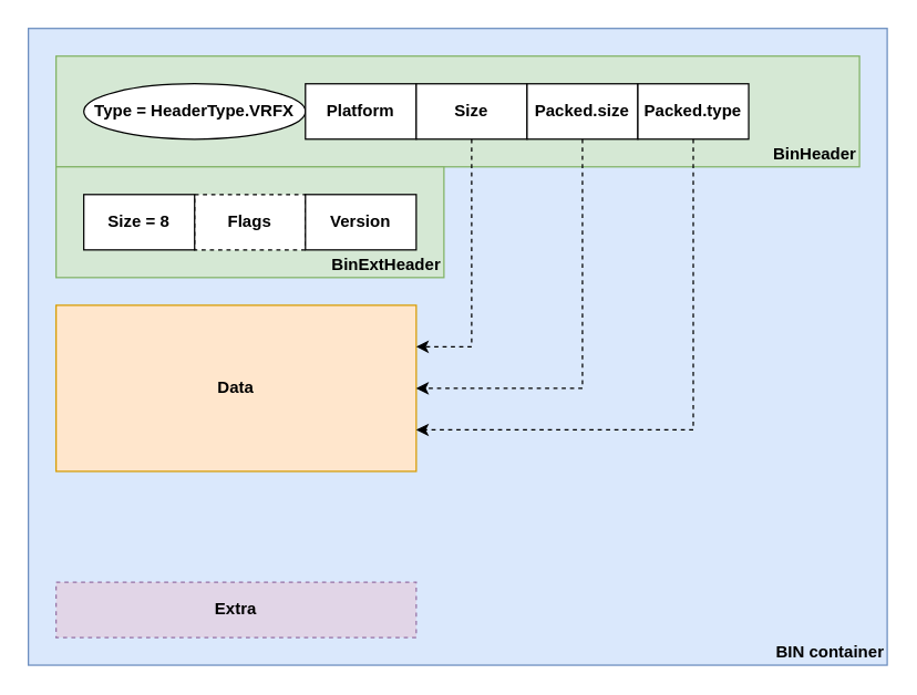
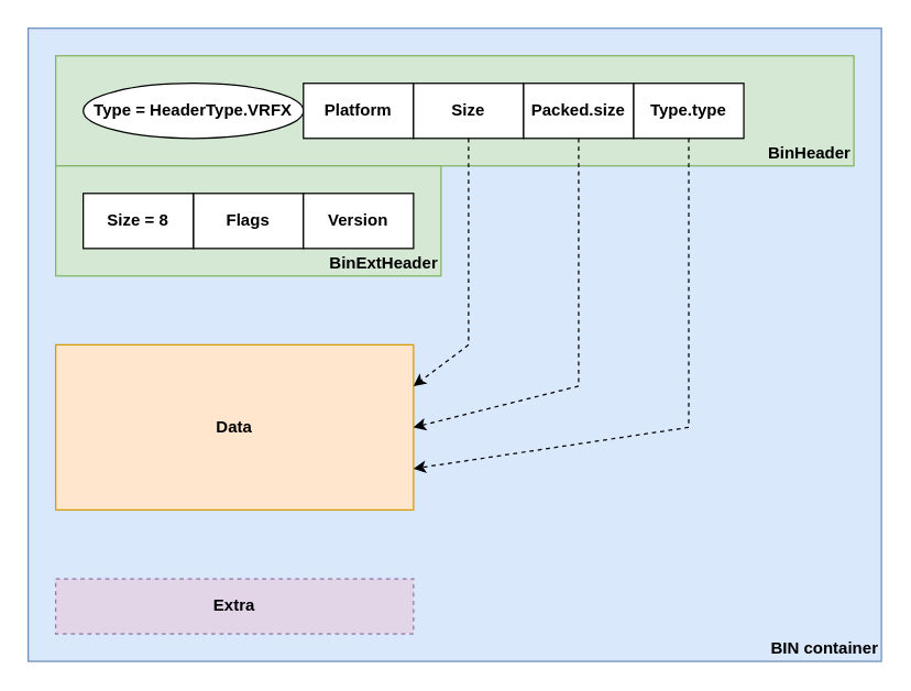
  <mxCell id="0" />
  <mxCell id="1" parent="0" />
  <mxCell id="2" value="BIN container" style="rounded=0;whiteSpace=wrap;html=1;fillColor=#dae8fc;strokeColor=#6c8ebf;labelPosition=center;verticalLabelPosition=middle;align=right;verticalAlign=bottom;horizontal=1;fontStyle=1" parent="1" vertex="1"><mxGeometry x="20" y="20" width="620" height="460" as="geometry" /></mxCell>
  <mxCell id="3" value="BinHeader" style="rounded=0;whiteSpace=wrap;html=1;fillColor=#d5e8d4;strokeColor=#82b366;fontStyle=1;labelPosition=center;verticalLabelPosition=middle;align=right;verticalAlign=bottom;" parent="1" vertex="1"><mxGeometry x="40" y="40" width="580" height="80" as="geometry" /></mxCell>
- <mxCell id="4" value="Data" style="rounded=0;whiteSpace=wrap;html=1;fillColor=#ffe6cc;strokeColor=#d79b00;fontStyle=1;verticalAlign=middle;align=center;" parent="1" vertex="1"><mxGeometry x="40" y="220" width="260" height="120" as="geometry" /></mxCell>
+ <mxCell id="4" value="Data" style="rounded=0;whiteSpace=wrap;html=1;fillColor=#ffe6cc;strokeColor=#d79b00;fontStyle=1;verticalAlign=middle;align=center;" parent="1" vertex="1"><mxGeometry x="40" y="250" width="260" height="120" as="geometry" /></mxCell>
  <mxCell id="5" value="Extra" style="rounded=0;whiteSpace=wrap;html=1;fillColor=#e1d5e7;strokeColor=#9673a6;fontStyle=1;dashed=1;" parent="1" vertex="1"><mxGeometry x="40" y="420" width="260" height="40" as="geometry" /></mxCell>
  <mxCell id="6" value="Type = HeaderType.VRFX" style="ellipse;whiteSpace=wrap;html=1;fontStyle=1;" parent="1" vertex="1"><mxGeometry x="60" y="60" width="160" height="40" as="geometry" /></mxCell>
  <mxCell id="7" value="Platform" style="rounded=0;whiteSpace=wrap;html=1;fontStyle=1" parent="1" vertex="1"><mxGeometry x="220" y="60" width="80" height="40" as="geometry" /></mxCell>
  <mxCell id="8" value="Size" style="rounded=0;whiteSpace=wrap;html=1;fontStyle=1" parent="1" vertex="1"><mxGeometry x="300" y="60" width="80" height="40" as="geometry" /></mxCell>
  <mxCell id="9" value="Packed.size" style="rounded=0;whiteSpace=wrap;html=1;fontStyle=1" parent="1" vertex="1"><mxGeometry x="380" y="60" width="80" height="40" as="geometry" /></mxCell>
- <mxCell id="10" value="Packed.type" style="rounded=0;whiteSpace=wrap;html=1;fontStyle=1" parent="1" vertex="1"><mxGeometry x="460" y="60" width="80" height="40" as="geometry" /></mxCell>
+ <mxCell id="10" value="Type.type" style="rounded=0;whiteSpace=wrap;html=1;fontStyle=1" parent="1" vertex="1"><mxGeometry x="460" y="60" width="80" height="40" as="geometry" /></mxCell>
  <mxCell id="11" value="" style="endArrow=classic;html=1;rounded=0;exitX=0.5;exitY=1;exitDx=0;exitDy=0;entryX=1;entryY=0.25;entryDx=0;entryDy=0;dashed=1;" parent="1" source="8" target="4" edge="1"><mxGeometry width="50" height="50" relative="1" as="geometry"><mxPoint x="380" y="530" as="sourcePoint" /><mxPoint x="430" y="480" as="targetPoint" /><Array as="points"><mxPoint x="340" y="250" /></Array></mxGeometry></mxCell>
  <mxCell id="12" value="" style="endArrow=classic;html=1;rounded=0;dashed=1;exitX=0.5;exitY=1;exitDx=0;exitDy=0;entryX=1;entryY=0.5;entryDx=0;entryDy=0;" parent="1" source="9" target="4" edge="1"><mxGeometry width="50" height="50" relative="1" as="geometry"><mxPoint x="240" y="310" as="sourcePoint" /><mxPoint x="290" y="260" as="targetPoint" /><Array as="points"><mxPoint x="420" y="280" /></Array></mxGeometry></mxCell>
  <mxCell id="13" value="" style="endArrow=classic;html=1;rounded=0;dashed=1;exitX=0.5;exitY=1;exitDx=0;exitDy=0;entryX=1;entryY=0.75;entryDx=0;entryDy=0;" parent="1" source="10" target="4" edge="1"><mxGeometry width="50" height="50" relative="1" as="geometry"><mxPoint x="410" y="310" as="sourcePoint" /><mxPoint x="460" y="260" as="targetPoint" /><Array as="points"><mxPoint x="500" y="310" /></Array></mxGeometry></mxCell>
  <mxCell id="14" value="BinExtHeader" style="rounded=0;whiteSpace=wrap;html=1;fillColor=#d5e8d4;strokeColor=#82b366;align=right;verticalAlign=bottom;fontStyle=1" parent="1" vertex="1"><mxGeometry x="40" y="120" width="280" height="80" as="geometry" /></mxCell>
- <mxCell id="15" value="Flags" style="rounded=0;whiteSpace=wrap;html=1;fontStyle=1;dashed=1;" parent="1" vertex="1"><mxGeometry x="140" y="140" width="80" height="40" as="geometry" /></mxCell>
+ <mxCell id="15" value="Flags" style="rounded=0;whiteSpace=wrap;html=1;fontStyle=1" parent="1" vertex="1"><mxGeometry x="140" y="140" width="80" height="40" as="geometry" /></mxCell>
  <mxCell id="16" value="Size = 8" style="rounded=0;whiteSpace=wrap;html=1;fontStyle=1" parent="1" vertex="1"><mxGeometry x="60" y="140" width="80" height="40" as="geometry" /></mxCell>
  <mxCell id="17" value="Version" style="rounded=0;whiteSpace=wrap;html=1;fontStyle=1" parent="1" vertex="1"><mxGeometry x="220" y="140" width="80" height="40" as="geometry" /></mxCell>
